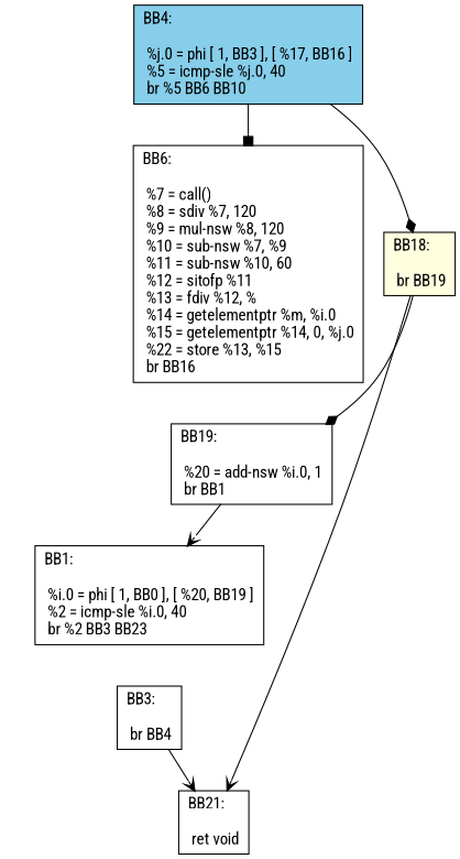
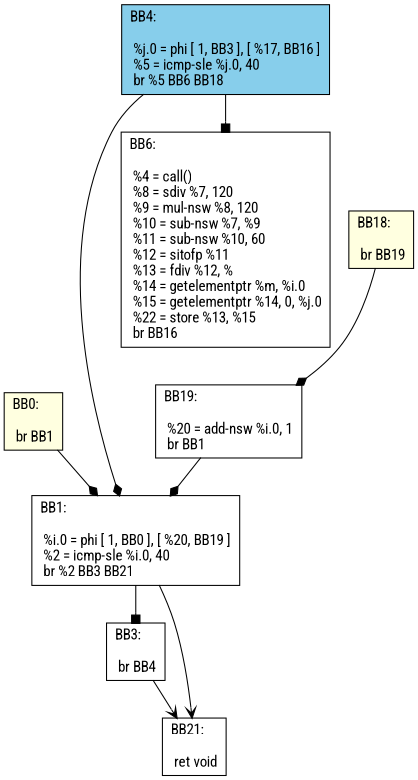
  digraph {
    fontname="Roboto Condensed"
    node [fillcolor=white fontname="Roboto Condensed" shape=record style=filled]
    edge [arrowhead=diamond fontname="Roboto Condensed"]
-   n2 [label="{BB1:\l\l  %i.0 = phi [ 1, BB0 ], [  %20, BB19 ]\l %2 = icmp-sle %i.0,  40\l br %2 BB3 BB23\l}"]
+   n1 [fillcolor=lightyellow label="{BB0:\l\l  br  BB1\l}"]
+   n2 [label="{BB1:\l\l  %i.0 = phi [ 1, BB0 ], [  %20, BB19 ]\l %2 = icmp-sle %i.0,  40\l br %2 BB3 BB21\l}"]
    n3 [label="{BB3:\l\l  br  BB4\l}"]
    n4 [label="{BB21:\l\l  ret void\l}"]
-   n5 [fillcolor=skyblue label="{BB4:\l\l  %j.0 = phi [ 1, BB3 ], [  %17, BB16 ]\l %5 = icmp-sle %j.0,  40\l br %5 BB6 BB10\l}"]
-   n6 [label="{BB6:\l\l  %7 = call()\l %8 = sdiv %7,  120\l %9 = mul-nsw %8,  120\l %10 = sub-nsw %7,  %9\l %11 = sub-nsw %10,  60\l %12 = sitofp %11\l %13 = fdiv %12,  %\l %14 = getelementptr %m,  %i.0\l %15 = getelementptr %14,  0,  %j.0\l %22 = store %13,  %15\l br  BB16\l}"]
+   n5 [fillcolor=skyblue label="{BB4:\l\l  %j.0 = phi [ 1, BB3 ], [  %17, BB16 ]\l %5 = icmp-sle %j.0,  40\l br %5 BB6 BB18\l}"]
+   n6 [label="{BB6:\l\l  %4 = call()\l %8 = sdiv %7,  120\l %9 = mul-nsw %8,  120\l %10 = sub-nsw %7,  %9\l %11 = sub-nsw %10,  60\l %12 = sitofp %11\l %13 = fdiv %12,  %\l %14 = getelementptr %m,  %i.0\l %15 = getelementptr %14,  0,  %j.0\l %22 = store %13,  %15\l br  BB16\l}"]
    n7 [fillcolor=lightyellow label="{BB18:\l\l  br  BB19\l}"]
    n8 [label="{BB19:\l\l  %20 = add-nsw %i.0,  1\l br  BB1\l}"]
-   n7 -> n4 [arrowhead=vee]
+   n1 -> n2
+   n2 -> n3 [arrowhead=box]
+   n2 -> n4 [arrowhead=vee]
    n3 -> n4 [arrowhead=vee]
    n5 -> n6 [arrowhead=box]
-   n5 -> n7
+   n5 -> n2
    n7 -> n8
-   n8 -> n2 [arrowhead=vee]
+   n8 -> n2
  }
